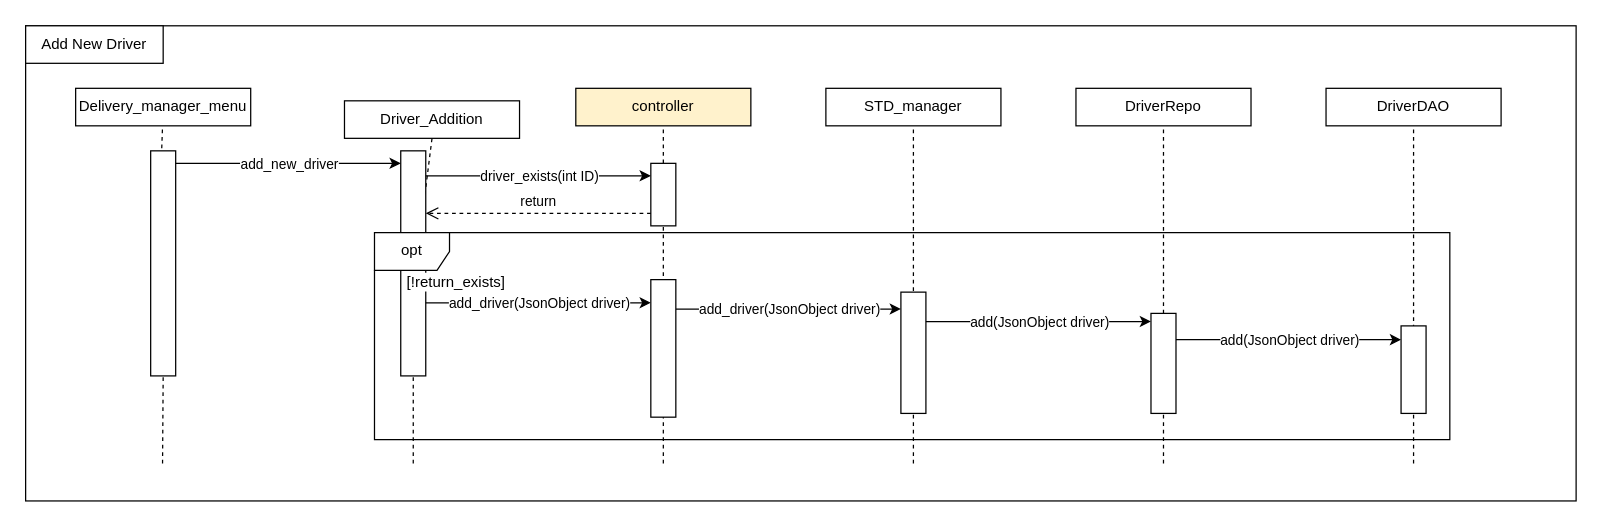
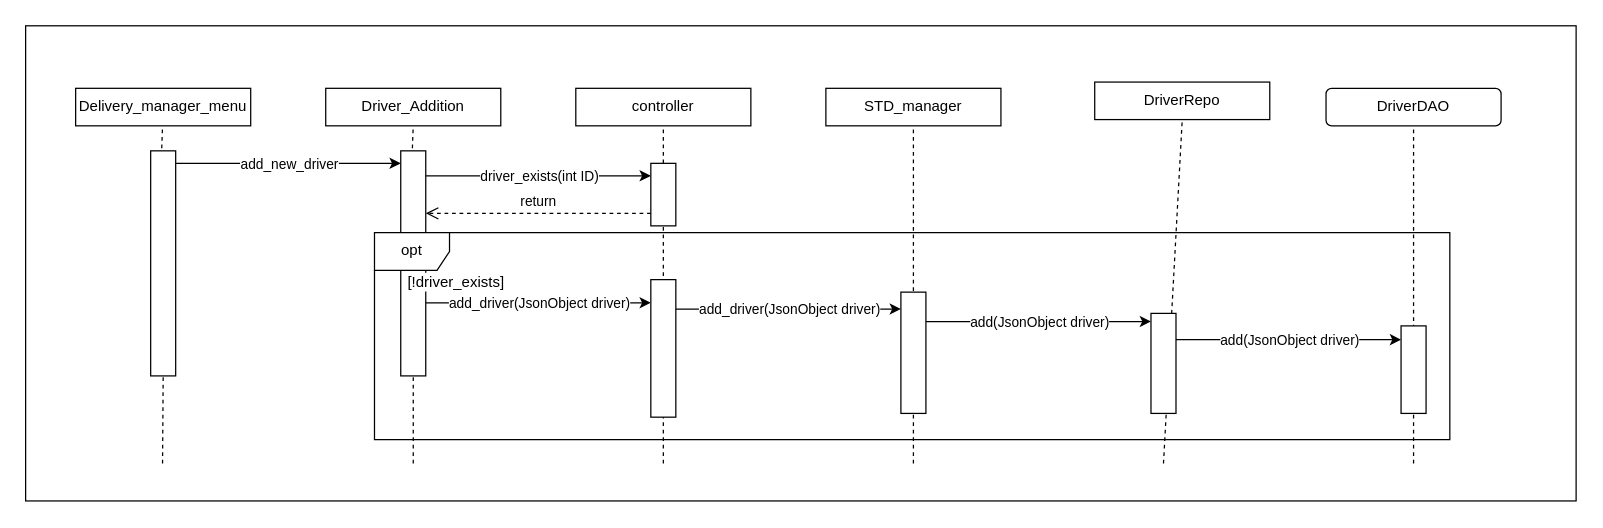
  <mxCell id="0" />
  <mxCell id="1" parent="0" />
  <mxCell id="2" value="" style="rounded=0;whiteSpace=wrap;html=1;" vertex="1" parent="1"><mxGeometry x="20" y="20" width="1240" height="380" as="geometry" /></mxCell>
- <mxCell id="3" value="Add New Driver" style="rounded=0;whiteSpace=wrap;html=1;" vertex="1" parent="1"><mxGeometry x="20" y="20" width="110" height="30" as="geometry" /></mxCell>
  <mxCell id="4" value="Delivery_manager_menu" style="rounded=0;whiteSpace=wrap;html=1;" vertex="1" parent="1"><mxGeometry x="60" y="70" width="140" height="30" as="geometry" /></mxCell>
- <mxCell id="5" value="Driver_Addition" style="rounded=0;whiteSpace=wrap;html=1;" vertex="1" parent="1"><mxGeometry x="275" y="80" width="140" height="30" as="geometry" /></mxCell>
+ <mxCell id="5" value="Driver_Addition" style="rounded=0;whiteSpace=wrap;html=1;" vertex="1" parent="1"><mxGeometry x="260" y="70" width="140" height="30" as="geometry" /></mxCell>
  <mxCell id="6" value="" style="endArrow=none;dashed=1;html=1;rounded=0;entryX=0.5;entryY=1;entryDx=0;entryDy=0;exitX=0.141;exitY=0.921;exitDx=0;exitDy=0;exitPerimeter=0;" edge="1" parent="1" source="15" target="5"><mxGeometry width="50" height="50" relative="1" as="geometry"><mxPoint x="330" y="370" as="sourcePoint" /><mxPoint x="350" y="120" as="targetPoint" /></mxGeometry></mxCell>
- <mxCell id="7" value="controller" style="rounded=0;whiteSpace=wrap;html=1;fillColor=#fff2cc;" vertex="1" parent="1"><mxGeometry x="460" y="70" width="140" height="30" as="geometry" /></mxCell>
+ <mxCell id="7" value="controller" style="rounded=0;whiteSpace=wrap;html=1;" vertex="1" parent="1"><mxGeometry x="460" y="70" width="140" height="30" as="geometry" /></mxCell>
  <mxCell id="8" value="" style="endArrow=none;dashed=1;html=1;rounded=0;entryX=0.5;entryY=1;entryDx=0;entryDy=0;exitX=0.141;exitY=0.921;exitDx=0;exitDy=0;exitPerimeter=0;" edge="1" parent="1" target="7"><mxGeometry width="50" height="50" relative="1" as="geometry"><mxPoint x="530" y="370" as="sourcePoint" /><mxPoint x="550" y="120" as="targetPoint" /></mxGeometry></mxCell>
  <mxCell id="9" value="STD_manager" style="rounded=0;whiteSpace=wrap;html=1;" vertex="1" parent="1"><mxGeometry x="660" y="70" width="140" height="30" as="geometry" /></mxCell>
  <mxCell id="10" value="" style="endArrow=none;dashed=1;html=1;rounded=0;entryX=0.5;entryY=1;entryDx=0;entryDy=0;exitX=0.141;exitY=0.921;exitDx=0;exitDy=0;exitPerimeter=0;" edge="1" parent="1" target="9"><mxGeometry width="50" height="50" relative="1" as="geometry"><mxPoint x="730" y="370" as="sourcePoint" /><mxPoint x="750" y="120" as="targetPoint" /></mxGeometry></mxCell>
  <mxCell id="11" value="" style="endArrow=none;dashed=1;html=1;rounded=0;entryX=0.5;entryY=1;entryDx=0;entryDy=0;exitX=0.141;exitY=0.921;exitDx=0;exitDy=0;exitPerimeter=0;" edge="1" parent="1" source="13"><mxGeometry width="50" height="50" relative="1" as="geometry"><mxPoint x="129.5" y="370" as="sourcePoint" /><mxPoint x="129.5" y="100" as="targetPoint" /></mxGeometry></mxCell>
  <mxCell id="12" value="" style="endArrow=none;dashed=1;html=1;rounded=0;entryX=0.5;entryY=1;entryDx=0;entryDy=0;exitX=0.141;exitY=0.921;exitDx=0;exitDy=0;exitPerimeter=0;" edge="1" parent="1" target="13"><mxGeometry width="50" height="50" relative="1" as="geometry"><mxPoint x="129.5" y="370" as="sourcePoint" /><mxPoint x="129.5" y="100" as="targetPoint" /></mxGeometry></mxCell>
  <mxCell id="13" value="" style="rounded=0;whiteSpace=wrap;html=1;" vertex="1" parent="1"><mxGeometry x="120" y="120" width="20" height="180" as="geometry" /></mxCell>
  <mxCell id="14" value="" style="endArrow=none;dashed=1;html=1;rounded=0;entryX=0.5;entryY=1;entryDx=0;entryDy=0;exitX=0.141;exitY=0.921;exitDx=0;exitDy=0;exitPerimeter=0;" edge="1" parent="1" target="15"><mxGeometry width="50" height="50" relative="1" as="geometry"><mxPoint x="330" y="370" as="sourcePoint" /><mxPoint x="330" y="100" as="targetPoint" /></mxGeometry></mxCell>
  <mxCell id="15" value="" style="rounded=0;whiteSpace=wrap;html=1;" vertex="1" parent="1"><mxGeometry x="320" y="120" width="20" height="180" as="geometry" /></mxCell>
  <mxCell id="16" value="" style="endArrow=classic;html=1;rounded=0;entryX=0;entryY=0.25;entryDx=0;entryDy=0;exitX=1;exitY=0.25;exitDx=0;exitDy=0;" edge="1" parent="1"><mxGeometry relative="1" as="geometry"><mxPoint x="140" y="130" as="sourcePoint" /><mxPoint x="320" y="130" as="targetPoint" /></mxGeometry></mxCell>
  <mxCell id="17" value="add_new_driver" style="edgeLabel;resizable=0;html=1;;align=center;verticalAlign=middle;" connectable="0" vertex="1" parent="16"><mxGeometry relative="1" as="geometry" /></mxCell>
  <mxCell id="18" value="" style="rounded=0;whiteSpace=wrap;html=1;" vertex="1" parent="1"><mxGeometry x="520" y="130" width="20" height="50" as="geometry" /></mxCell>
  <mxCell id="19" value="" style="endArrow=classic;html=1;rounded=0;entryX=0;entryY=0.25;entryDx=0;entryDy=0;exitX=1;exitY=0.25;exitDx=0;exitDy=0;" edge="1" parent="1"><mxGeometry relative="1" as="geometry"><mxPoint x="340" y="140" as="sourcePoint" /><mxPoint x="520" y="140" as="targetPoint" /></mxGeometry></mxCell>
  <mxCell id="20" value="driver_exists(int ID)" style="edgeLabel;resizable=0;html=1;;align=center;verticalAlign=middle;" connectable="0" vertex="1" parent="19"><mxGeometry relative="1" as="geometry" /></mxCell>
  <mxCell id="21" value="" style="endArrow=classic;html=1;rounded=0;entryX=0;entryY=0.25;entryDx=0;entryDy=0;exitX=1;exitY=0.25;exitDx=0;exitDy=0;" edge="1" parent="1"><mxGeometry relative="1" as="geometry"><mxPoint x="340" y="241.5" as="sourcePoint" /><mxPoint x="520" y="241.5" as="targetPoint" /></mxGeometry></mxCell>
  <mxCell id="22" value="add_driver(JsonObject driver)" style="edgeLabel;resizable=0;html=1;;align=center;verticalAlign=middle;" connectable="0" vertex="1" parent="21"><mxGeometry relative="1" as="geometry" /></mxCell>
  <mxCell id="23" value="" style="rounded=0;whiteSpace=wrap;html=1;" vertex="1" parent="1"><mxGeometry x="720" y="233" width="20" height="97" as="geometry" /></mxCell>
  <mxCell id="24" value="" style="endArrow=classic;html=1;rounded=0;entryX=0;entryY=0.25;entryDx=0;entryDy=0;exitX=1;exitY=0.25;exitDx=0;exitDy=0;" edge="1" parent="1"><mxGeometry relative="1" as="geometry"><mxPoint x="540" y="246.5" as="sourcePoint" /><mxPoint x="720" y="246.5" as="targetPoint" /></mxGeometry></mxCell>
  <mxCell id="25" value="add_driver(JsonObject driver)" style="edgeLabel;resizable=0;html=1;;align=center;verticalAlign=middle;" connectable="0" vertex="1" parent="24"><mxGeometry relative="1" as="geometry" /></mxCell>
- <mxCell id="26" value="DriverRepo" style="rounded=0;whiteSpace=wrap;html=1;" vertex="1" parent="1"><mxGeometry x="860" y="70" width="140" height="30" as="geometry" /></mxCell>
+ <mxCell id="26" value="DriverRepo" style="rounded=0;whiteSpace=wrap;html=1;" vertex="1" parent="1"><mxGeometry x="875" y="65" width="140" height="30" as="geometry" /></mxCell>
  <mxCell id="27" value="" style="endArrow=none;dashed=1;html=1;rounded=0;entryX=0.5;entryY=1;entryDx=0;entryDy=0;exitX=0.141;exitY=0.921;exitDx=0;exitDy=0;exitPerimeter=0;" edge="1" parent="1" target="26"><mxGeometry width="50" height="50" relative="1" as="geometry"><mxPoint x="930" y="370" as="sourcePoint" /><mxPoint x="950" y="120" as="targetPoint" /></mxGeometry></mxCell>
  <mxCell id="28" value="" style="rounded=0;whiteSpace=wrap;html=1;" vertex="1" parent="1"><mxGeometry x="920" y="250" width="20" height="80" as="geometry" /></mxCell>
  <mxCell id="29" value="" style="endArrow=classic;html=1;rounded=0;entryX=0;entryY=0.25;entryDx=0;entryDy=0;exitX=1;exitY=0.25;exitDx=0;exitDy=0;" edge="1" parent="1"><mxGeometry relative="1" as="geometry"><mxPoint x="740" y="256.5" as="sourcePoint" /><mxPoint x="920" y="256.5" as="targetPoint" /></mxGeometry></mxCell>
  <mxCell id="30" value="add(JsonObject driver)" style="edgeLabel;resizable=0;html=1;;align=center;verticalAlign=middle;" connectable="0" vertex="1" parent="29"><mxGeometry relative="1" as="geometry" /></mxCell>
- <mxCell id="31" value="DriverDAO" style="rounded=0;whiteSpace=wrap;html=1;" vertex="1" parent="1"><mxGeometry x="1060" y="70" width="140" height="30" as="geometry" /></mxCell>
+ <mxCell id="31" value="DriverDAO" style="whiteSpace=wrap;html=1;rounded=1;" vertex="1" parent="1"><mxGeometry x="1060" y="70" width="140" height="30" as="geometry" /></mxCell>
  <mxCell id="32" value="" style="endArrow=none;dashed=1;html=1;rounded=0;entryX=0.5;entryY=1;entryDx=0;entryDy=0;exitX=0.141;exitY=0.921;exitDx=0;exitDy=0;exitPerimeter=0;" edge="1" parent="1" target="31"><mxGeometry width="50" height="50" relative="1" as="geometry"><mxPoint x="1130" y="370" as="sourcePoint" /><mxPoint x="1150" y="120" as="targetPoint" /></mxGeometry></mxCell>
  <mxCell id="33" value="" style="endArrow=classic;html=1;rounded=0;entryX=0;entryY=0.25;entryDx=0;entryDy=0;exitX=1;exitY=0.25;exitDx=0;exitDy=0;" edge="1" parent="1"><mxGeometry relative="1" as="geometry"><mxPoint x="940" y="271" as="sourcePoint" /><mxPoint x="1120" y="271" as="targetPoint" /></mxGeometry></mxCell>
  <mxCell id="34" value="add(JsonObject driver)" style="edgeLabel;resizable=0;html=1;;align=center;verticalAlign=middle;" connectable="0" vertex="1" parent="33"><mxGeometry relative="1" as="geometry" /></mxCell>
  <mxCell id="35" value="" style="rounded=0;whiteSpace=wrap;html=1;" vertex="1" parent="1"><mxGeometry x="520" y="223" width="20" height="110" as="geometry" /></mxCell>
  <mxCell id="36" value="return" style="html=1;verticalAlign=bottom;endArrow=open;dashed=1;endSize=8;curved=0;rounded=0;" edge="1" parent="1"><mxGeometry relative="1" as="geometry"><mxPoint x="520" y="170" as="sourcePoint" /><mxPoint x="340" y="170" as="targetPoint" /></mxGeometry></mxCell>
  <mxCell id="37" value="opt" style="shape=umlFrame;whiteSpace=wrap;html=1;pointerEvents=0;" vertex="1" parent="1"><mxGeometry x="299" y="185.5" width="860" height="165.5" as="geometry" /></mxCell>
- <mxCell id="38" value="[!return_exists]" style="text;html=1;align=center;verticalAlign=middle;resizable=0;points=[];autosize=1;strokeColor=none;fillColor=none;labelBackgroundColor=default;" vertex="1" parent="1"><mxGeometry x="314" y="210" width="100" height="30" as="geometry" /></mxCell>
+ <mxCell id="38" value="[!driver_exists]" style="text;html=1;align=center;verticalAlign=middle;resizable=0;points=[];autosize=1;strokeColor=none;fillColor=none;labelBackgroundColor=default;" vertex="1" parent="1"><mxGeometry x="314" y="210" width="100" height="30" as="geometry" /></mxCell>
  <mxCell id="39" value="" style="rounded=0;whiteSpace=wrap;html=1;" vertex="1" parent="1"><mxGeometry x="1120" y="260" width="20" height="70" as="geometry" /></mxCell>
